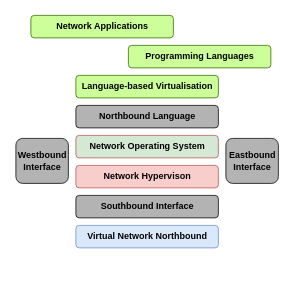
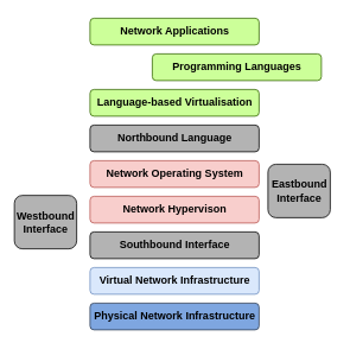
  <mxCell id="0" />
  <mxCell id="1" parent="0" />
- <mxCell id="2" value="Network Applications" style="rounded=1;whiteSpace=wrap;html=1;fillColor=#CCFF99;strokeColor=#336600;fontStyle=1" vertex="1" parent="1"><mxGeometry x="40.5" y="20" width="190" height="30" as="geometry" /></mxCell>
+ <mxCell id="2" value="Network Applications" style="rounded=1;whiteSpace=wrap;html=1;fillColor=#CCFF99;strokeColor=#336600;fontStyle=1" vertex="1" parent="1"><mxGeometry x="100.5" y="20" width="190" height="30" as="geometry" /></mxCell>
  <mxCell id="3" value="Programming Languages" style="rounded=1;whiteSpace=wrap;html=1;fillColor=#CCFF99;strokeColor=#336600;fontStyle=1" vertex="1" parent="1"><mxGeometry x="170.5" y="60" width="190" height="30" as="geometry" /></mxCell>
  <mxCell id="4" value="Language-based Virtualisation" style="rounded=1;whiteSpace=wrap;html=1;fillColor=#CCFF99;strokeColor=#336600;fontStyle=1" vertex="1" parent="1"><mxGeometry x="100.5" y="100" width="190" height="30" as="geometry" /></mxCell>
  <mxCell id="5" value="Northbound Language" style="rounded=1;whiteSpace=wrap;html=1;fillColor=#B3B3B3;fontStyle=1" vertex="1" parent="1"><mxGeometry x="100.5" y="140" width="190" height="30" as="geometry" /></mxCell>
- <mxCell id="6" value="Network Operating System" style="rounded=1;whiteSpace=wrap;html=1;fillColor=#d5e8d4;strokeColor=#b85450;fontStyle=1;" vertex="1" parent="1"><mxGeometry x="100.5" y="180" width="190" height="30" as="geometry" /></mxCell>
+ <mxCell id="6" value="Network Operating System" style="rounded=1;whiteSpace=wrap;html=1;fillColor=#f8cecc;strokeColor=#b85450;fontStyle=1" vertex="1" parent="1"><mxGeometry x="100.5" y="180" width="190" height="30" as="geometry" /></mxCell>
  <mxCell id="7" value="Network Hypervison" style="rounded=1;whiteSpace=wrap;html=1;fillColor=#f8cecc;strokeColor=#b85450;fontStyle=1" vertex="1" parent="1"><mxGeometry x="100.5" y="220" width="190" height="30" as="geometry" /></mxCell>
  <mxCell id="8" value="Southbound Interface" style="rounded=1;whiteSpace=wrap;html=1;fillColor=#B3B3B3;fontStyle=1" vertex="1" parent="1"><mxGeometry x="100.5" y="260" width="190" height="30" as="geometry" /></mxCell>
- <mxCell id="9" value="Virtual Network Northbound" style="rounded=1;whiteSpace=wrap;html=1;fillColor=#dae8fc;strokeColor=#6c8ebf;fontStyle=1" vertex="1" parent="1"><mxGeometry x="100.5" y="300" width="190" height="30" as="geometry" /></mxCell>
+ <mxCell id="9" value="Virtual Network Infrastructure" style="rounded=1;whiteSpace=wrap;html=1;fillColor=#dae8fc;strokeColor=#6c8ebf;fontStyle=1" vertex="1" parent="1"><mxGeometry x="100.5" y="300" width="190" height="30" as="geometry" /></mxCell>
+ <mxCell id="10" value="Physical Network Infrastructure" style="rounded=1;whiteSpace=wrap;html=1;fillColor=#7EA6E0;strokeColor=#2F3E54;fontStyle=1" vertex="1" parent="1"><mxGeometry x="100.5" y="340" width="190" height="30" as="geometry" /></mxCell>
  <mxCell id="11" value="Eastbound Interface" style="rounded=1;whiteSpace=wrap;html=1;fillColor=#B3B3B3;fontStyle=1" vertex="1" parent="1"><mxGeometry x="300.5" y="184" width="70" height="60" as="geometry" /></mxCell>
- <mxCell id="12" value="Westbound Interface" style="rounded=1;whiteSpace=wrap;html=1;fillColor=#B3B3B3;fontStyle=1" vertex="1" parent="1"><mxGeometry x="20.5" y="184" width="70" height="60" as="geometry" /></mxCell>
+ <mxCell id="12" value="Westbound Interface" style="rounded=1;whiteSpace=wrap;html=1;fillColor=#B3B3B3;fontStyle=1" vertex="1" parent="1"><mxGeometry x="15.5" y="219" width="70" height="60" as="geometry" /></mxCell>
